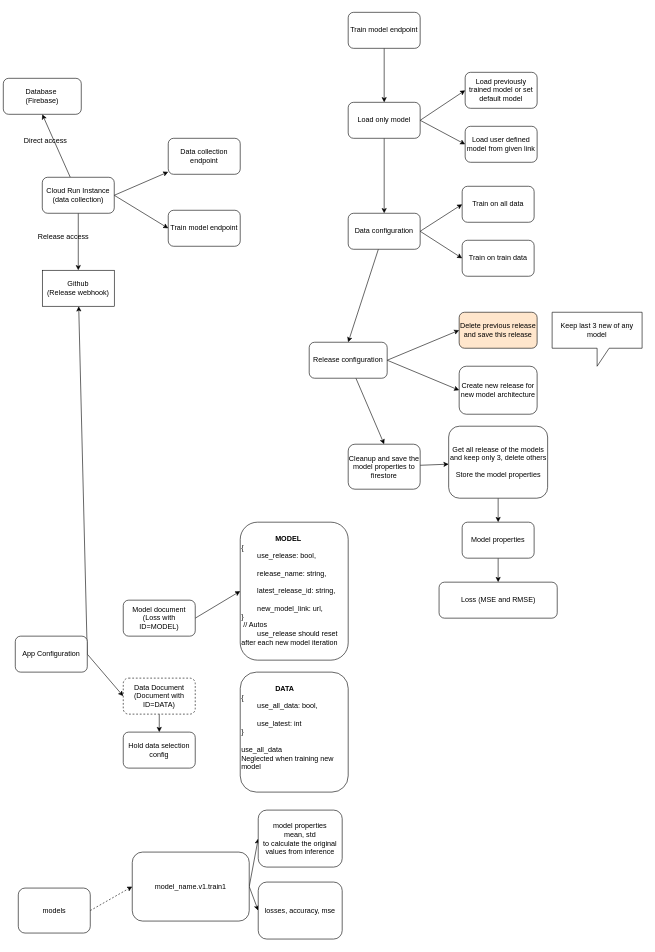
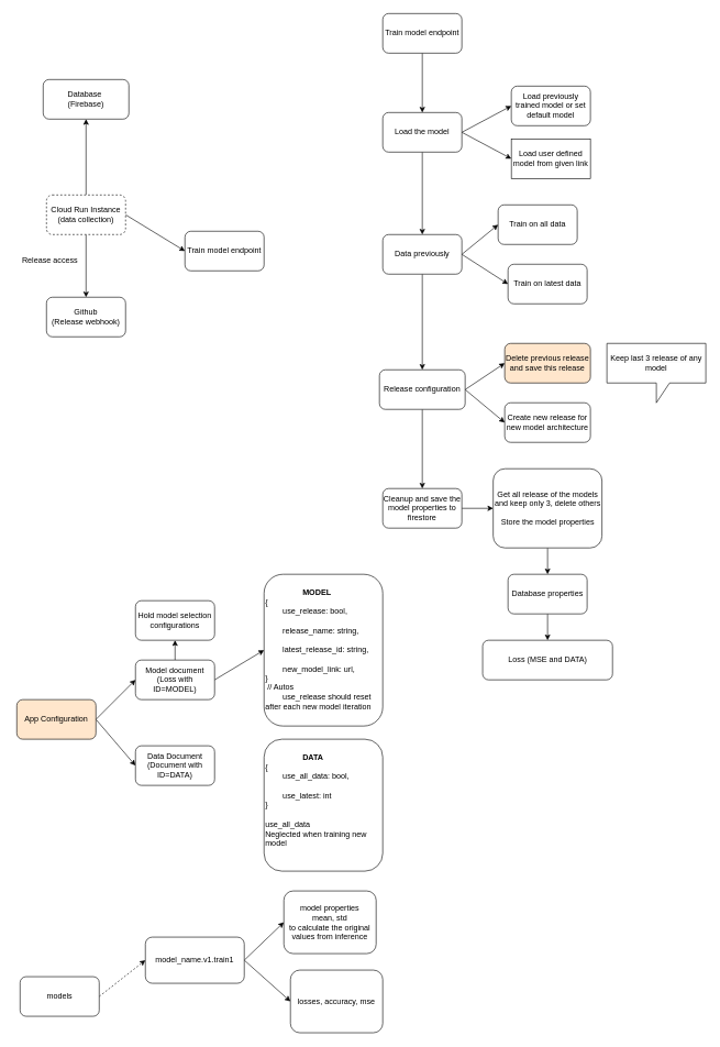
  <mxCell id="0" />
  <mxCell id="1" parent="0" />
- <mxCell id="2" value="Database&amp;nbsp;&lt;br&gt;(Firebase)" style="rounded=1;whiteSpace=wrap;html=1;" parent="1" vertex="1"><mxGeometry x="5" y="130" width="130" height="60" as="geometry" /></mxCell>
- <mxCell id="3" value="" style="edgeStyle=none;html=1;exitX=1;exitY=0.5;exitDx=0;exitDy=0;" parent="1" source="7" target="8" edge="1"><mxGeometry relative="1" as="geometry" /></mxCell>
+ <mxCell id="2" value="Database&amp;nbsp;&lt;br&gt;(Firebase)" style="rounded=1;whiteSpace=wrap;html=1;" parent="1" vertex="1"><mxGeometry x="65" y="120" width="130" height="60" as="geometry" /></mxCell>
  <mxCell id="4" style="edgeStyle=none;html=1;entryX=0;entryY=0.5;entryDx=0;entryDy=0;exitX=1;exitY=0.5;exitDx=0;exitDy=0;" parent="1" source="7" target="9" edge="1"><mxGeometry relative="1" as="geometry" /></mxCell>
  <mxCell id="5" style="edgeStyle=none;html=1;entryX=0.5;entryY=1;entryDx=0;entryDy=0;" parent="1" source="7" target="2" edge="1"><mxGeometry relative="1" as="geometry"><Array as="points" /></mxGeometry></mxCell>
  <mxCell id="6" style="edgeStyle=none;html=1;entryX=0.5;entryY=0;entryDx=0;entryDy=0;" parent="1" source="7" target="11" edge="1"><mxGeometry relative="1" as="geometry" /></mxCell>
- <mxCell id="7" value="Cloud Run Instance&lt;br&gt;(data collection)" style="rounded=1;whiteSpace=wrap;html=1;" parent="1" vertex="1"><mxGeometry x="70" y="295" width="120" height="60" as="geometry" /></mxCell>
- <mxCell id="8" value="Data collection endpoint" style="whiteSpace=wrap;html=1;rounded=1;" parent="1" vertex="1"><mxGeometry x="280" y="230" width="120" height="60" as="geometry" /></mxCell>
+ <mxCell id="7" value="Cloud Run Instance&lt;br&gt;(data collection)" style="rounded=1;whiteSpace=wrap;html=1;dashed=1;" parent="1" vertex="1"><mxGeometry x="70" y="295" width="120" height="60" as="geometry" /></mxCell>
  <mxCell id="9" value="Train model endpoint" style="whiteSpace=wrap;html=1;rounded=1;" parent="1" vertex="1"><mxGeometry x="280" y="350" width="120" height="60" as="geometry" /></mxCell>
- <mxCell id="10" value="Direct access" style="text;html=1;align=center;verticalAlign=middle;resizable=0;points=[];autosize=1;strokeColor=none;fillColor=none;" parent="1" vertex="1"><mxGeometry x="25" y="220" width="100" height="30" as="geometry" /></mxCell>
- <mxCell id="11" value="Github&lt;br&gt;(Release webhook)" style="whiteSpace=wrap;html=1;rounded=0;" parent="1" vertex="1"><mxGeometry x="70" y="450" width="120" height="60" as="geometry" /></mxCell>
- <mxCell id="12" value="Release access" style="text;html=1;align=center;verticalAlign=middle;resizable=0;points=[];autosize=1;strokeColor=none;fillColor=none;" parent="1" vertex="1"><mxGeometry x="50" y="380" width="110" height="30" as="geometry" /></mxCell>
+ <mxCell id="11" value="Github&lt;br&gt;(Release webhook)" style="rounded=1;whiteSpace=wrap;html=1;" parent="1" vertex="1"><mxGeometry x="70" y="450" width="120" height="60" as="geometry" /></mxCell>
+ <mxCell id="12" value="Release access" style="text;html=1;align=center;verticalAlign=middle;resizable=0;points=[];autosize=1;strokeColor=none;fillColor=none;" parent="1" vertex="1"><mxGeometry x="20" y="380" width="110" height="30" as="geometry" /></mxCell>
  <mxCell id="13" value="" style="edgeStyle=none;html=1;" parent="1" source="14" target="18" edge="1"><mxGeometry relative="1" as="geometry" /></mxCell>
  <mxCell id="14" value="Train model endpoint" style="whiteSpace=wrap;html=1;rounded=1;" parent="1" vertex="1"><mxGeometry x="580" y="20" width="120" height="60" as="geometry" /></mxCell>
  <mxCell id="15" style="edgeStyle=none;html=1;entryX=0;entryY=0.5;entryDx=0;entryDy=0;exitX=1;exitY=0.5;exitDx=0;exitDy=0;exitPerimeter=0;" parent="1" source="18" target="19" edge="1"><mxGeometry relative="1" as="geometry"><mxPoint x="700" y="177" as="sourcePoint" /></mxGeometry></mxCell>
  <mxCell id="16" style="edgeStyle=none;html=1;entryX=0;entryY=0.5;entryDx=0;entryDy=0;exitX=1;exitY=0.5;exitDx=0;exitDy=0;exitPerimeter=0;" parent="1" source="18" target="20" edge="1"><mxGeometry relative="1" as="geometry" /></mxCell>
  <mxCell id="17" value="" style="edgeStyle=none;html=1;" parent="1" source="18" target="24" edge="1"><mxGeometry relative="1" as="geometry" /></mxCell>
- <mxCell id="18" value="Load only model" style="whiteSpace=wrap;html=1;rounded=1;points=[[0,0,0,0,0],[0,0.25,0,0,0],[0,0.5,0,0,0],[0,0.75,0,0,0],[0,1,0,0,0],[0.25,0,0,0,0],[0.25,1,0,0,0],[0.5,0,0,0,0],[0.5,1,0,0,0],[0.75,0,0,0,0],[0.75,1,0,0,0],[1,0,0,0,0],[1,0.25,0,0,0],[1,0.5,0,0,0],[1,0.75,0,0,0],[1,1,0,0,0]];" parent="1" vertex="1"><mxGeometry x="580" y="170" width="120" height="60" as="geometry" /></mxCell>
- <mxCell id="19" value="Load previously trained model or set default model" style="whiteSpace=wrap;html=1;rounded=1;" parent="1" vertex="1"><mxGeometry x="775" y="120" width="120" height="60" as="geometry" /></mxCell>
- <mxCell id="20" value="Load user defined model from given link" style="whiteSpace=wrap;html=1;rounded=1;" parent="1" vertex="1"><mxGeometry x="775" y="210" width="120" height="60" as="geometry" /></mxCell>
+ <mxCell id="18" value="Load the model" style="whiteSpace=wrap;html=1;rounded=1;points=[[0,0,0,0,0],[0,0.25,0,0,0],[0,0.5,0,0,0],[0,0.75,0,0,0],[0,1,0,0,0],[0.25,0,0,0,0],[0.25,1,0,0,0],[0.5,0,0,0,0],[0.5,1,0,0,0],[0.75,0,0,0,0],[0.75,1,0,0,0],[1,0,0,0,0],[1,0.25,0,0,0],[1,0.5,0,0,0],[1,0.75,0,0,0],[1,1,0,0,0]];" parent="1" vertex="1"><mxGeometry x="580" y="170" width="120" height="60" as="geometry" /></mxCell>
+ <mxCell id="19" value="Load previously trained model or set default model" style="whiteSpace=wrap;html=1;rounded=1;" parent="1" vertex="1"><mxGeometry x="775" y="130" width="120" height="60" as="geometry" /></mxCell>
+ <mxCell id="20" value="Load user defined model from given link" style="whiteSpace=wrap;html=1;rounded=0;" parent="1" vertex="1"><mxGeometry x="775" y="210" width="120" height="60" as="geometry" /></mxCell>
  <mxCell id="21" style="edgeStyle=none;html=1;entryX=0;entryY=0.5;entryDx=0;entryDy=0;" parent="1" target="25" edge="1"><mxGeometry relative="1" as="geometry"><mxPoint x="700" y="385" as="sourcePoint" /><Array as="points" /></mxGeometry></mxCell>
  <mxCell id="22" style="edgeStyle=none;html=1;entryX=0;entryY=0.5;entryDx=0;entryDy=0;exitX=1;exitY=0.5;exitDx=0;exitDy=0;" parent="1" source="24" target="26" edge="1"><mxGeometry relative="1" as="geometry" /></mxCell>
  <mxCell id="23" style="edgeStyle=none;html=1;entryX=0.5;entryY=0;entryDx=0;entryDy=0;" parent="1" source="24" target="30" edge="1"><mxGeometry relative="1" as="geometry" /></mxCell>
- <mxCell id="24" value="Data configuration" style="rounded=1;whiteSpace=wrap;html=1;" parent="1" vertex="1"><mxGeometry x="580" y="355" width="120" height="60" as="geometry" /></mxCell>
- <mxCell id="25" value="Train on all data" style="rounded=1;whiteSpace=wrap;html=1;" parent="1" vertex="1"><mxGeometry x="770" y="310" width="120" height="60" as="geometry" /></mxCell>
- <mxCell id="26" value="Train on train data" style="rounded=1;whiteSpace=wrap;html=1;" parent="1" vertex="1"><mxGeometry x="770" y="400" width="120" height="60" as="geometry" /></mxCell>
+ <mxCell id="24" value="Data previously" style="rounded=1;whiteSpace=wrap;html=1;" parent="1" vertex="1"><mxGeometry x="580" y="355" width="120" height="60" as="geometry" /></mxCell>
+ <mxCell id="25" value="Train on all data" style="rounded=1;whiteSpace=wrap;html=1;" parent="1" vertex="1"><mxGeometry x="755" y="310" width="120" height="60" as="geometry" /></mxCell>
+ <mxCell id="26" value="Train on latest data" style="rounded=1;whiteSpace=wrap;html=1;" parent="1" vertex="1"><mxGeometry x="770" y="400" width="120" height="60" as="geometry" /></mxCell>
  <mxCell id="27" style="edgeStyle=none;html=1;entryX=0;entryY=0.5;entryDx=0;entryDy=0;exitX=1;exitY=0.5;exitDx=0;exitDy=0;" parent="1" source="30" target="32" edge="1"><mxGeometry relative="1" as="geometry" /></mxCell>
  <mxCell id="28" style="edgeStyle=none;html=1;exitX=1;exitY=0.5;exitDx=0;exitDy=0;entryX=0;entryY=0.5;entryDx=0;entryDy=0;" parent="1" source="30" target="31" edge="1"><mxGeometry relative="1" as="geometry" /></mxCell>
  <mxCell id="29" style="edgeStyle=none;html=1;entryX=0.5;entryY=0;entryDx=0;entryDy=0;" parent="1" source="30" target="34" edge="1"><mxGeometry relative="1" as="geometry" /></mxCell>
- <mxCell id="30" value="Release configuration" style="whiteSpace=wrap;html=1;rounded=1;" parent="1" vertex="1"><mxGeometry x="515" y="570" width="130" height="60" as="geometry" /></mxCell>
+ <mxCell id="30" value="Release configuration" style="whiteSpace=wrap;html=1;rounded=1;" parent="1" vertex="1"><mxGeometry x="575" y="560" width="130" height="60" as="geometry" /></mxCell>
  <mxCell id="31" value="Delete previous release and save this release" style="whiteSpace=wrap;html=1;rounded=1;fillColor=#ffe6cc;" parent="1" vertex="1"><mxGeometry x="765" y="520" width="130" height="60" as="geometry" /></mxCell>
- <mxCell id="32" value="Create new release for new model architecture" style="whiteSpace=wrap;html=1;rounded=1;" parent="1" vertex="1"><mxGeometry x="765" y="610" width="130" height="80" as="geometry" /></mxCell>
+ <mxCell id="32" value="Create new release for new model architecture" style="whiteSpace=wrap;html=1;rounded=1;" parent="1" vertex="1"><mxGeometry x="765" y="610" width="130" height="60" as="geometry" /></mxCell>
  <mxCell id="33" value="" style="edgeStyle=none;html=1;" parent="1" source="34" target="36" edge="1"><mxGeometry relative="1" as="geometry" /></mxCell>
- <mxCell id="34" value="Cleanup and save the model properties to firestore" style="rounded=1;whiteSpace=wrap;html=1;" parent="1" vertex="1"><mxGeometry x="580" y="740" width="120" height="75" as="geometry" /></mxCell>
+ <mxCell id="34" value="Cleanup and save the model properties to firestore" style="rounded=1;whiteSpace=wrap;html=1;" parent="1" vertex="1"><mxGeometry x="580" y="740" width="120" height="60" as="geometry" /></mxCell>
  <mxCell id="35" value="" style="edgeStyle=none;html=1;" parent="1" source="36" target="39" edge="1"><mxGeometry relative="1" as="geometry" /></mxCell>
  <mxCell id="36" value="Get all release of the models and keep only 3, delete others&lt;br&gt;&lt;br&gt;Store the model properties" style="whiteSpace=wrap;html=1;rounded=1;" parent="1" vertex="1"><mxGeometry x="747.5" y="710" width="165" height="120" as="geometry" /></mxCell>
- <mxCell id="37" value="&lt;meta charset=&quot;utf-8&quot;&gt;&lt;span style=&quot;color: rgb(0, 0, 0); font-family: Helvetica; font-size: 12px; font-style: normal; font-variant-ligatures: normal; font-variant-caps: normal; font-weight: 400; letter-spacing: normal; orphans: 2; text-align: center; text-indent: 0px; text-transform: none; widows: 2; word-spacing: 0px; -webkit-text-stroke-width: 0px; background-color: rgb(251, 251, 251); text-decoration-thickness: initial; text-decoration-style: initial; text-decoration-color: initial; float: none; display: inline !important;&quot;&gt;Keep last 3 new of any model&lt;/span&gt;" style="shape=callout;whiteSpace=wrap;html=1;perimeter=calloutPerimeter;" parent="1" vertex="1"><mxGeometry x="920" y="520" width="150" height="90" as="geometry" /></mxCell>
+ <mxCell id="37" value="&lt;meta charset=&quot;utf-8&quot;&gt;&lt;span style=&quot;color: rgb(0, 0, 0); font-family: Helvetica; font-size: 12px; font-style: normal; font-variant-ligatures: normal; font-variant-caps: normal; font-weight: 400; letter-spacing: normal; orphans: 2; text-align: center; text-indent: 0px; text-transform: none; widows: 2; word-spacing: 0px; -webkit-text-stroke-width: 0px; background-color: rgb(251, 251, 251); text-decoration-thickness: initial; text-decoration-style: initial; text-decoration-color: initial; float: none; display: inline !important;&quot;&gt;Keep last 3 release of any model&lt;/span&gt;" style="shape=callout;whiteSpace=wrap;html=1;perimeter=calloutPerimeter;" parent="1" vertex="1"><mxGeometry x="920" y="520" width="150" height="90" as="geometry" /></mxCell>
  <mxCell id="38" value="" style="edgeStyle=none;html=1;" parent="1" source="39" target="40" edge="1"><mxGeometry relative="1" as="geometry" /></mxCell>
- <mxCell id="39" value="Model properties" style="whiteSpace=wrap;html=1;rounded=1;" parent="1" vertex="1"><mxGeometry x="770" y="870" width="120" height="60" as="geometry" /></mxCell>
- <mxCell id="40" value="Loss (MSE and RMSE)" style="whiteSpace=wrap;html=1;rounded=1;" parent="1" vertex="1"><mxGeometry x="731.5" y="970" width="197" height="60" as="geometry" /></mxCell>
- <mxCell id="41" value="" style="edgeStyle=none;html=1;exitX=1;exitY=0.5;exitDx=0;exitDy=0;" parent="1" source="43" target="11" edge="1"><mxGeometry relative="1" as="geometry" /></mxCell>
+ <mxCell id="39" value="Database properties" style="whiteSpace=wrap;html=1;rounded=1;" parent="1" vertex="1"><mxGeometry x="770" y="870" width="120" height="60" as="geometry" /></mxCell>
+ <mxCell id="40" value="Loss (MSE and DATA)" style="whiteSpace=wrap;html=1;rounded=1;" parent="1" vertex="1"><mxGeometry x="731.5" y="970" width="197" height="60" as="geometry" /></mxCell>
+ <mxCell id="41" value="" style="edgeStyle=none;html=1;exitX=1;exitY=0.5;exitDx=0;exitDy=0;entryX=0;entryY=0.5;entryDx=0;entryDy=0;" parent="1" source="43" target="46" edge="1"><mxGeometry relative="1" as="geometry" /></mxCell>
  <mxCell id="42" style="edgeStyle=none;html=1;entryX=0;entryY=0.5;entryDx=0;entryDy=0;exitX=1;exitY=0.5;exitDx=0;exitDy=0;" parent="1" source="43" target="49" edge="1"><mxGeometry relative="1" as="geometry" /></mxCell>
- <mxCell id="43" value="App Configuration" style="rounded=1;whiteSpace=wrap;html=1;" parent="1" vertex="1"><mxGeometry x="25" y="1060" width="120" height="60" as="geometry" /></mxCell>
+ <mxCell id="43" value="App Configuration" style="rounded=1;whiteSpace=wrap;html=1;fillColor=#ffe6cc;" parent="1" vertex="1"><mxGeometry x="25" y="1060" width="120" height="60" as="geometry" /></mxCell>
+ <mxCell id="44" style="edgeStyle=none;html=1;" parent="1" source="46" target="47" edge="1"><mxGeometry relative="1" as="geometry" /></mxCell>
  <mxCell id="45" style="edgeStyle=none;html=1;entryX=0;entryY=0.5;entryDx=0;entryDy=0;exitX=1;exitY=0.5;exitDx=0;exitDy=0;" parent="1" source="46" target="51" edge="1"><mxGeometry relative="1" as="geometry" /></mxCell>
  <mxCell id="46" value="Model document&lt;br&gt;(Loss with ID=MODEL)" style="whiteSpace=wrap;html=1;rounded=1;" parent="1" vertex="1"><mxGeometry x="205" y="1000" width="120" height="60" as="geometry" /></mxCell>
- <mxCell id="48" value="" style="edgeStyle=none;html=1;" parent="1" source="49" target="50" edge="1"><mxGeometry relative="1" as="geometry" /></mxCell>
- <mxCell id="49" value="Data Document&lt;br&gt;(Document with ID=DATA)" style="whiteSpace=wrap;html=1;rounded=1;dashed=1;" parent="1" vertex="1"><mxGeometry x="205" y="1130" width="120" height="60" as="geometry" /></mxCell>
- <mxCell id="50" value="Hold data selection config" style="whiteSpace=wrap;html=1;rounded=1;" parent="1" vertex="1"><mxGeometry x="205" y="1220" width="120" height="60" as="geometry" /></mxCell>
+ <mxCell id="47" value="Hold model selection configurations" style="whiteSpace=wrap;html=1;rounded=1;" parent="1" vertex="1"><mxGeometry x="205" y="910" width="120" height="60" as="geometry" /></mxCell>
+ <mxCell id="49" value="Data Document&lt;br&gt;(Document with ID=DATA)" style="whiteSpace=wrap;html=1;rounded=1;" parent="1" vertex="1"><mxGeometry x="205" y="1130" width="120" height="60" as="geometry" /></mxCell>
  <mxCell id="51" value="&lt;br&gt;&lt;span style=&quot;white-space: pre;&quot;&gt;&#09;&lt;/span&gt;&lt;span style=&quot;white-space: pre;&quot;&gt;&#09;&lt;/span&gt;&amp;nbsp;&lt;b&gt;MODEL&lt;/b&gt;&lt;br&gt;{&lt;br&gt;&lt;span style=&quot;white-space: pre;&quot;&gt;&#09;&lt;/span&gt;use_release: bool,&lt;br&gt;&lt;span style=&quot;white-space: pre;&quot;&gt;&#09;&lt;/span&gt;&lt;br&gt;&lt;span style=&quot;white-space: pre;&quot;&gt;&lt;span style=&quot;white-space: pre;&quot;&gt;&#09;&lt;/span&gt;release_name: string,&lt;br/&gt;&lt;br/&gt;&lt;span style=&quot;white-space: pre;&quot;&gt;&#09;&lt;/span&gt;latest_release_id: string,&#09;&lt;/span&gt;&lt;br&gt;&lt;br&gt;&lt;span style=&quot;white-space: pre;&quot;&gt;&#09;&lt;/span&gt;new_model_link: url,&lt;br&gt;}&lt;br&gt;&amp;nbsp;// Autos&lt;br&gt;&lt;span style=&quot;white-space: pre;&quot;&gt;&#09;&lt;/span&gt;use_release should reset after each new model iteration" style="whiteSpace=wrap;html=1;rounded=1;align=left;verticalAlign=top;arcSize=16;" parent="1" vertex="1"><mxGeometry x="400" y="870" width="180" height="230" as="geometry" /></mxCell>
  <mxCell id="52" value="&lt;br&gt;&lt;span style=&quot;white-space: pre;&quot;&gt;&#09;&lt;/span&gt;&lt;span style=&quot;white-space: pre;&quot;&gt;&#09;&lt;/span&gt;&amp;nbsp;&lt;b&gt;DATA&lt;/b&gt;&lt;br&gt;{&lt;br&gt;&lt;span style=&quot;white-space: pre;&quot;&gt;&#09;&lt;/span&gt;use_all_data: bool,&lt;br&gt;&lt;br&gt;&lt;span style=&quot;white-space: pre;&quot;&gt;&#09;&lt;/span&gt;use_latest: int&lt;br&gt;}&lt;br&gt;&lt;br&gt;use_all_data&lt;br&gt;Neglected when training new model" style="whiteSpace=wrap;html=1;rounded=1;align=left;verticalAlign=top;" parent="1" vertex="1"><mxGeometry x="400" y="1120" width="180" height="200" as="geometry" /></mxCell>
  <mxCell id="53" style="edgeStyle=none;html=1;exitX=1;exitY=0.5;exitDx=0;exitDy=0;entryX=0;entryY=0.5;entryDx=0;entryDy=0;dashed=1;" edge="1" parent="1" source="54" target="57"><mxGeometry relative="1" as="geometry" /></mxCell>
- <mxCell id="54" value="models" style="rounded=1;whiteSpace=wrap;html=1;" vertex="1" parent="1"><mxGeometry x="30" y="1480" width="120" height="75" as="geometry" /></mxCell>
+ <mxCell id="54" value="models" style="rounded=1;whiteSpace=wrap;html=1;" vertex="1" parent="1"><mxGeometry x="30" y="1480" width="120" height="60" as="geometry" /></mxCell>
  <mxCell id="55" value="" style="edgeStyle=none;html=1;exitX=1;exitY=0.5;exitDx=0;exitDy=0;entryX=0;entryY=0.5;entryDx=0;entryDy=0;" edge="1" parent="1" source="57" target="58"><mxGeometry relative="1" as="geometry" /></mxCell>
  <mxCell id="56" style="edgeStyle=none;html=1;exitX=1;exitY=0.5;exitDx=0;exitDy=0;entryX=0;entryY=0.5;entryDx=0;entryDy=0;" edge="1" parent="1" source="57" target="59"><mxGeometry relative="1" as="geometry" /></mxCell>
- <mxCell id="57" value="model_name.v1.train1" style="whiteSpace=wrap;html=1;rounded=1;" vertex="1" parent="1"><mxGeometry x="220" y="1420" width="195" height="115" as="geometry" /></mxCell>
+ <mxCell id="57" value="model_name.v1.train1" style="whiteSpace=wrap;html=1;rounded=1;" vertex="1" parent="1"><mxGeometry x="220" y="1420" width="150" height="70" as="geometry" /></mxCell>
  <mxCell id="58" value="model properties&lt;br&gt;mean, std&lt;br&gt;to calculate the original values from inference" style="whiteSpace=wrap;html=1;rounded=1;" vertex="1" parent="1"><mxGeometry x="430" y="1350" width="140" height="95" as="geometry" /></mxCell>
- <mxCell id="59" value="losses, accuracy, mse" style="whiteSpace=wrap;html=1;rounded=1;" vertex="1" parent="1"><mxGeometry x="430" y="1470" width="140" height="95" as="geometry" /></mxCell>
+ <mxCell id="59" value="losses, accuracy, mse" style="whiteSpace=wrap;html=1;rounded=1;" vertex="1" parent="1"><mxGeometry x="440" y="1470" width="140" height="95" as="geometry" /></mxCell>
